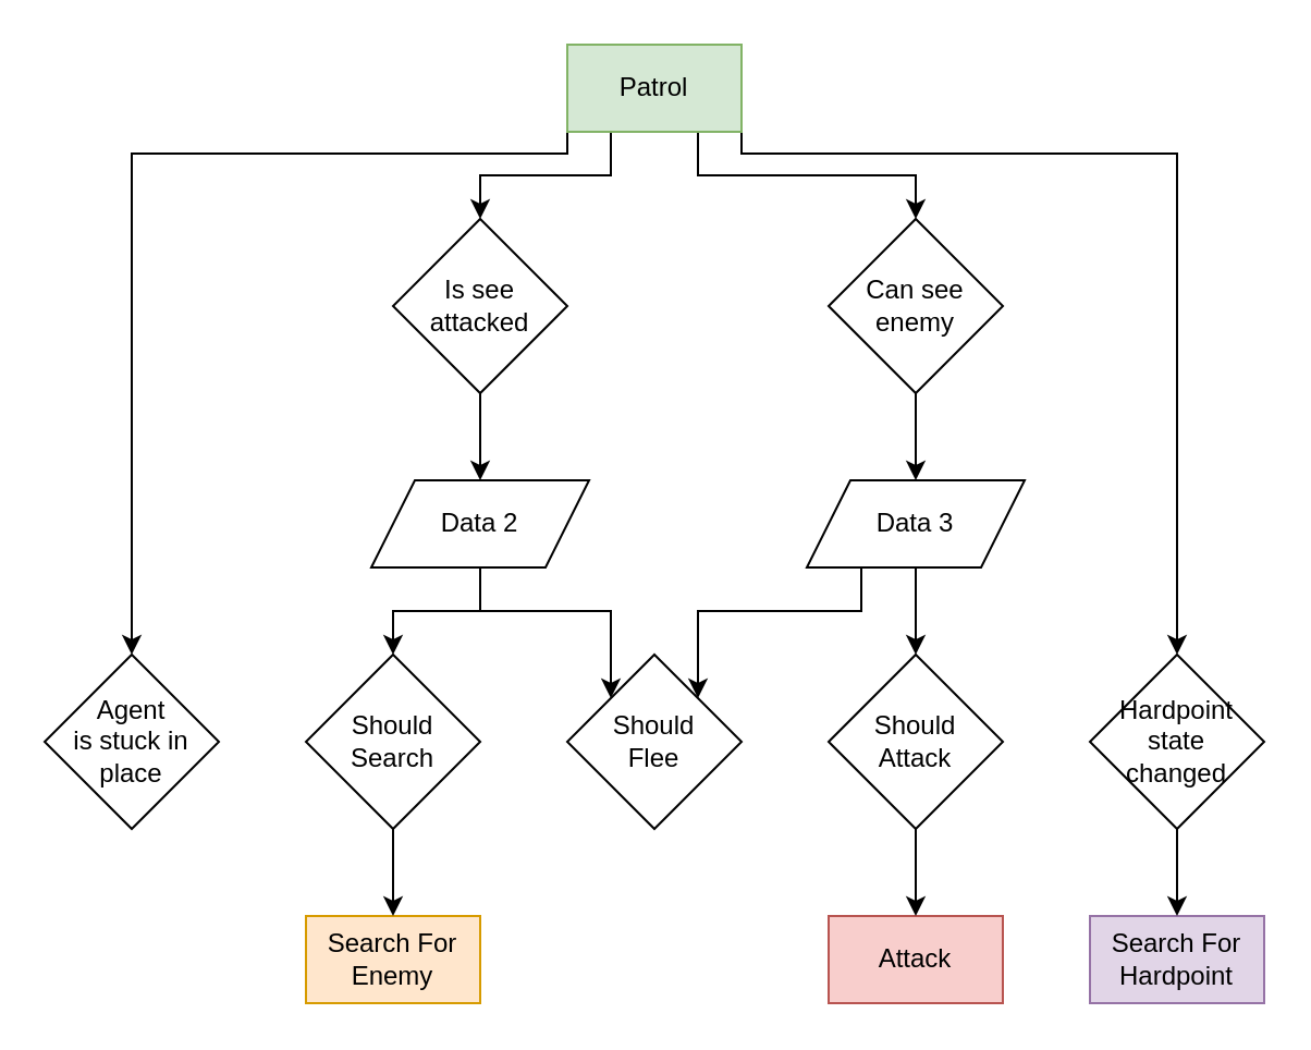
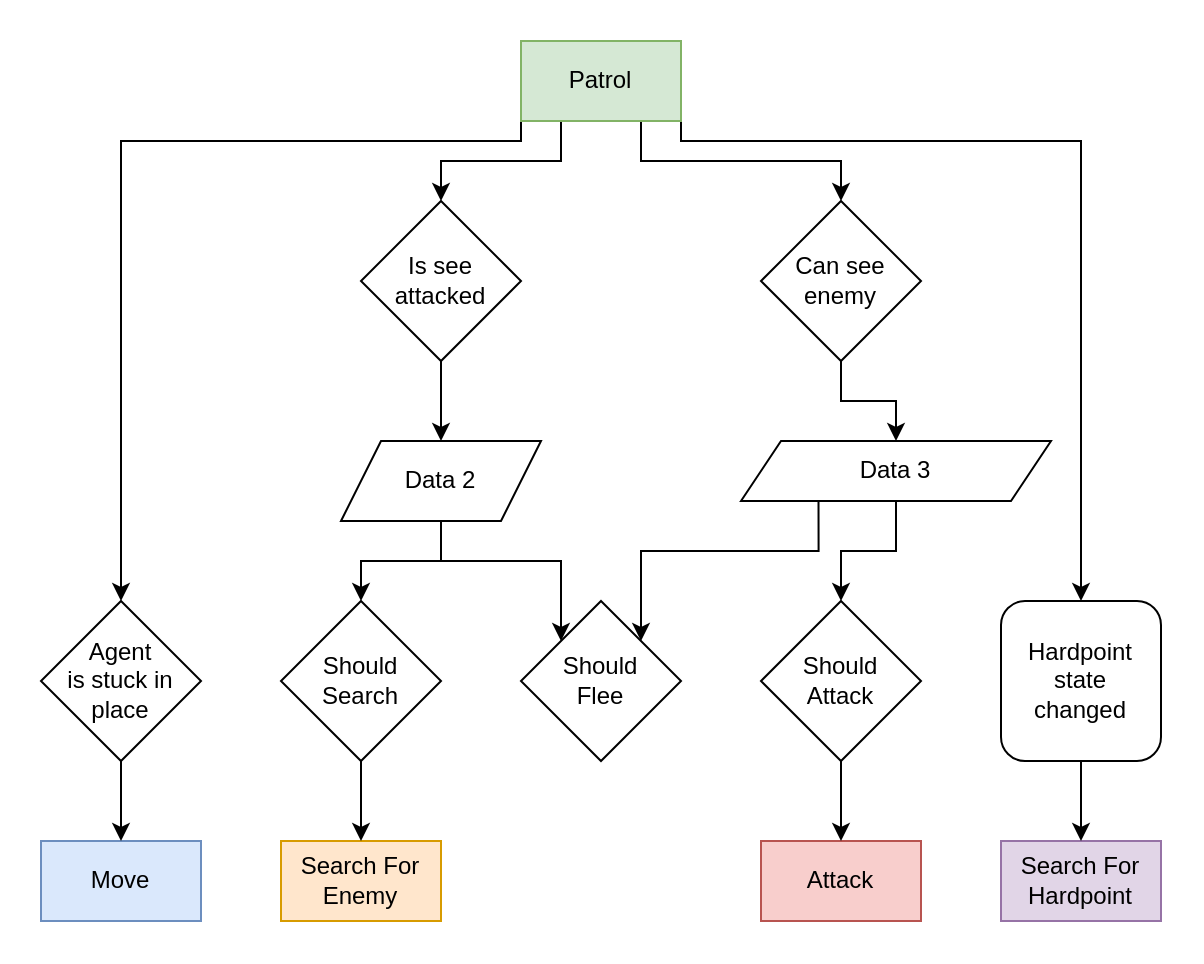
  <mxCell id="0" />
  <mxCell id="1" parent="0" />
  <mxCell id="2" style="edgeStyle=orthogonalEdgeStyle;rounded=0;orthogonalLoop=1;jettySize=auto;html=1;exitX=0.25;exitY=1;exitDx=0;exitDy=0;entryX=0.5;entryY=0;entryDx=0;entryDy=0;" parent="1" source="6" target="26" edge="1"><mxGeometry relative="1" as="geometry" /></mxCell>
  <mxCell id="3" style="edgeStyle=orthogonalEdgeStyle;rounded=0;orthogonalLoop=1;jettySize=auto;html=1;exitX=0.75;exitY=1;exitDx=0;exitDy=0;" parent="1" source="6" target="29" edge="1"><mxGeometry relative="1" as="geometry" /></mxCell>
  <mxCell id="4" style="edgeStyle=orthogonalEdgeStyle;rounded=0;orthogonalLoop=1;jettySize=auto;html=1;exitX=1;exitY=1;exitDx=0;exitDy=0;entryX=0.5;entryY=0;entryDx=0;entryDy=0;" parent="1" source="6" target="12" edge="1"><mxGeometry relative="1" as="geometry"><Array as="points"><mxPoint x="340" y="70" /><mxPoint x="540" y="70" /></Array></mxGeometry></mxCell>
  <mxCell id="5" style="edgeStyle=orthogonalEdgeStyle;rounded=0;orthogonalLoop=1;jettySize=auto;html=1;exitX=0;exitY=1;exitDx=0;exitDy=0;" parent="1" source="6" target="10" edge="1"><mxGeometry relative="1" as="geometry"><Array as="points"><mxPoint x="260" y="70" /><mxPoint x="60" y="70" /></Array></mxGeometry></mxCell>
  <mxCell id="6" value="Patrol" style="rounded=0;whiteSpace=wrap;html=1;fillColor=#d5e8d4;strokeColor=#82b366;" parent="1" vertex="1"><mxGeometry x="260" y="20" width="80" height="40" as="geometry" /></mxCell>
+ <mxCell id="7" value="Move" style="rounded=0;whiteSpace=wrap;html=1;fillColor=#dae8fc;strokeColor=#6c8ebf;" parent="1" vertex="1"><mxGeometry x="20" y="420" width="80" height="40" as="geometry" /></mxCell>
  <mxCell id="8" value="Search For Hardpoint" style="rounded=0;whiteSpace=wrap;html=1;fillColor=#e1d5e7;strokeColor=#9673a6;" parent="1" vertex="1"><mxGeometry x="500" y="420" width="80" height="40" as="geometry" /></mxCell>
+ <mxCell id="9" style="edgeStyle=orthogonalEdgeStyle;rounded=0;orthogonalLoop=1;jettySize=auto;html=1;exitX=0.5;exitY=1;exitDx=0;exitDy=0;" parent="1" source="10" target="7" edge="1"><mxGeometry relative="1" as="geometry" /></mxCell>
  <mxCell id="10" value="Agent &lt;br&gt;is stuck in &lt;br&gt;place" style="rhombus;whiteSpace=wrap;html=1;rounded=0;" parent="1" vertex="1"><mxGeometry x="20" y="300" width="80" height="80" as="geometry" /></mxCell>
  <mxCell id="11" style="edgeStyle=orthogonalEdgeStyle;rounded=0;orthogonalLoop=1;jettySize=auto;html=1;exitX=0.5;exitY=1;exitDx=0;exitDy=0;entryX=0.5;entryY=0;entryDx=0;entryDy=0;" parent="1" source="12" target="8" edge="1"><mxGeometry relative="1" as="geometry" /></mxCell>
- <mxCell id="12" value="Hardpoint state &lt;br&gt;changed" style="rhombus;whiteSpace=wrap;html=1;rounded=0;" parent="1" vertex="1"><mxGeometry x="500" y="300" width="80" height="80" as="geometry" /></mxCell>
+ <mxCell id="12" value="Hardpoint state &lt;br&gt;changed" style="whiteSpace=wrap;html=1;rounded=1;" parent="1" vertex="1"><mxGeometry x="500" y="300" width="80" height="80" as="geometry" /></mxCell>
  <mxCell id="13" value="Attack" style="rounded=0;whiteSpace=wrap;html=1;fillColor=#f8cecc;strokeColor=#b85450;" parent="1" vertex="1"><mxGeometry x="380" y="420" width="80" height="40" as="geometry" /></mxCell>
  <mxCell id="14" value="Search For Enemy" style="rounded=0;whiteSpace=wrap;html=1;fillColor=#ffe6cc;strokeColor=#d79b00;" parent="1" vertex="1"><mxGeometry x="140" y="420" width="80" height="40" as="geometry" /></mxCell>
  <mxCell id="15" style="edgeStyle=orthogonalEdgeStyle;rounded=0;orthogonalLoop=1;jettySize=auto;html=1;exitX=0.5;exitY=1;exitDx=0;exitDy=0;entryX=0.5;entryY=0;entryDx=0;entryDy=0;" parent="1" source="16" target="13" edge="1"><mxGeometry relative="1" as="geometry" /></mxCell>
  <mxCell id="16" value="Should&lt;br&gt;Attack" style="rhombus;whiteSpace=wrap;html=1;" parent="1" vertex="1"><mxGeometry x="380" y="300" width="80" height="80" as="geometry" /></mxCell>
  <mxCell id="17" style="edgeStyle=orthogonalEdgeStyle;rounded=0;orthogonalLoop=1;jettySize=auto;html=1;exitX=0.5;exitY=1;exitDx=0;exitDy=0;entryX=0.5;entryY=0;entryDx=0;entryDy=0;" parent="1" source="19" target="16" edge="1"><mxGeometry relative="1" as="geometry" /></mxCell>
  <mxCell id="18" style="edgeStyle=orthogonalEdgeStyle;rounded=0;orthogonalLoop=1;jettySize=auto;html=1;exitX=0.25;exitY=1;exitDx=0;exitDy=0;entryX=1;entryY=0;entryDx=0;entryDy=0;" parent="1" source="19" target="27" edge="1"><mxGeometry relative="1" as="geometry" /></mxCell>
- <mxCell id="19" value="Data 3" style="shape=parallelogram;perimeter=parallelogramPerimeter;whiteSpace=wrap;html=1;fixedSize=1;" parent="1" vertex="1"><mxGeometry x="370" y="220" width="100" height="40" as="geometry" /></mxCell>
+ <mxCell id="19" value="Data 3" style="shape=parallelogram;perimeter=parallelogramPerimeter;whiteSpace=wrap;html=1;fixedSize=1;" parent="1" vertex="1"><mxGeometry x="370" y="220" width="155" height="30" as="geometry" /></mxCell>
  <mxCell id="20" style="edgeStyle=orthogonalEdgeStyle;rounded=0;orthogonalLoop=1;jettySize=auto;html=1;exitX=0.5;exitY=1;exitDx=0;exitDy=0;entryX=0.5;entryY=0;entryDx=0;entryDy=0;" parent="1" source="22" target="24" edge="1"><mxGeometry relative="1" as="geometry" /></mxCell>
  <mxCell id="21" style="edgeStyle=orthogonalEdgeStyle;rounded=0;orthogonalLoop=1;jettySize=auto;html=1;exitX=0.5;exitY=1;exitDx=0;exitDy=0;entryX=0;entryY=0;entryDx=0;entryDy=0;" parent="1" source="22" target="27" edge="1"><mxGeometry relative="1" as="geometry" /></mxCell>
  <mxCell id="22" value="Data 2" style="shape=parallelogram;perimeter=parallelogramPerimeter;whiteSpace=wrap;html=1;fixedSize=1;" parent="1" vertex="1"><mxGeometry x="170" y="220" width="100" height="40" as="geometry" /></mxCell>
  <mxCell id="23" style="edgeStyle=orthogonalEdgeStyle;rounded=0;orthogonalLoop=1;jettySize=auto;html=1;exitX=0.5;exitY=1;exitDx=0;exitDy=0;entryX=0.5;entryY=0;entryDx=0;entryDy=0;" parent="1" source="24" target="14" edge="1"><mxGeometry relative="1" as="geometry" /></mxCell>
  <mxCell id="24" value="Should Search" style="rhombus;whiteSpace=wrap;html=1;" parent="1" vertex="1"><mxGeometry x="140" y="300" width="80" height="80" as="geometry" /></mxCell>
  <mxCell id="25" style="edgeStyle=orthogonalEdgeStyle;rounded=0;orthogonalLoop=1;jettySize=auto;html=1;exitX=0.5;exitY=1;exitDx=0;exitDy=0;entryX=0.5;entryY=0;entryDx=0;entryDy=0;" parent="1" source="26" target="22" edge="1"><mxGeometry relative="1" as="geometry" /></mxCell>
  <mxCell id="26" value="Is see attacked" style="rhombus;whiteSpace=wrap;html=1;" parent="1" vertex="1"><mxGeometry x="180" y="100" width="80" height="80" as="geometry" /></mxCell>
  <mxCell id="27" value="Should &lt;br&gt;Flee" style="rhombus;whiteSpace=wrap;html=1;" parent="1" vertex="1"><mxGeometry x="260" y="300" width="80" height="80" as="geometry" /></mxCell>
  <mxCell id="28" style="edgeStyle=orthogonalEdgeStyle;rounded=0;orthogonalLoop=1;jettySize=auto;html=1;exitX=0.5;exitY=1;exitDx=0;exitDy=0;entryX=0.5;entryY=0;entryDx=0;entryDy=0;" parent="1" source="29" target="19" edge="1"><mxGeometry relative="1" as="geometry" /></mxCell>
  <mxCell id="29" value="Can see enemy" style="rhombus;whiteSpace=wrap;html=1;" parent="1" vertex="1"><mxGeometry x="380" y="100" width="80" height="80" as="geometry" /></mxCell>
